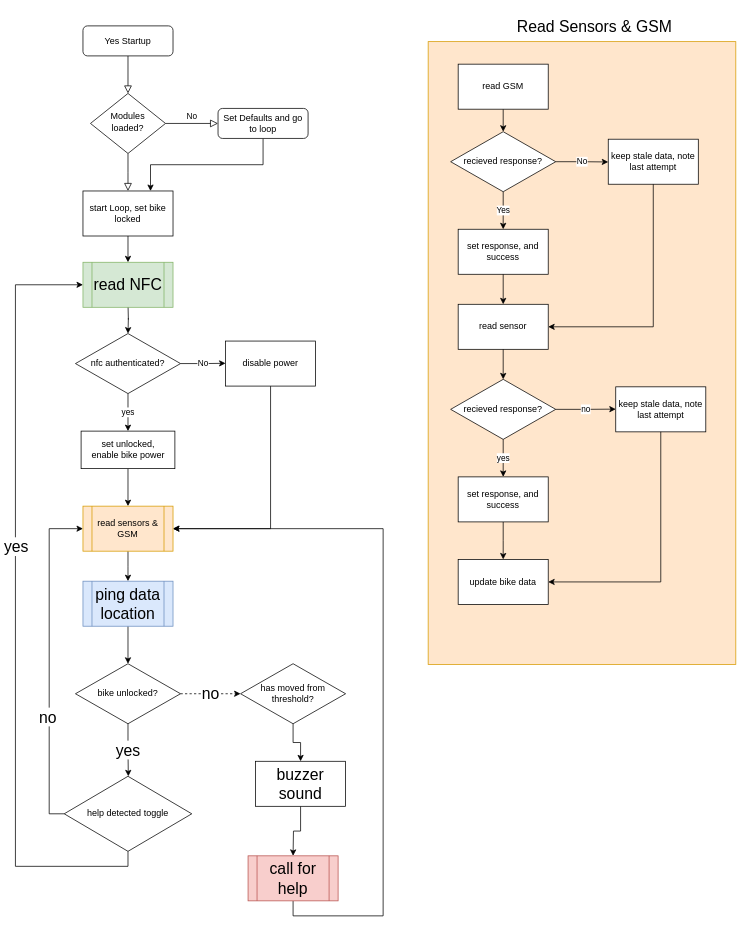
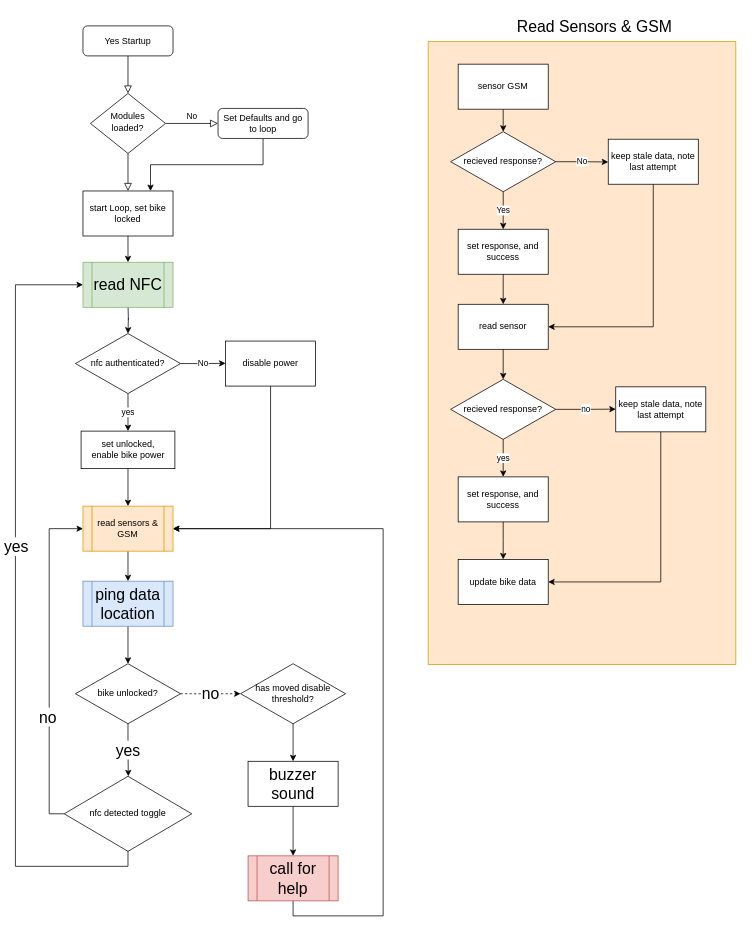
  <mxCell id="0" />
  <mxCell id="1" parent="0" />
  <mxCell id="2" value="" style="rounded=0;html=1;jettySize=auto;orthogonalLoop=1;fontSize=11;endArrow=block;endFill=0;endSize=8;strokeWidth=1;shadow=0;labelBackgroundColor=none;edgeStyle=orthogonalEdgeStyle;" parent="1" source="3" target="6" edge="1"><mxGeometry relative="1" as="geometry" /></mxCell>
  <mxCell id="3" value="Yes Startup" style="rounded=1;whiteSpace=wrap;html=1;fontSize=12;glass=0;strokeWidth=1;shadow=0;" parent="1" vertex="1"><mxGeometry x="110" y="34" width="120" height="40" as="geometry" /></mxCell>
  <mxCell id="4" value="" style="rounded=0;html=1;jettySize=auto;orthogonalLoop=1;fontSize=11;endArrow=block;endFill=0;endSize=8;strokeWidth=1;shadow=0;labelBackgroundColor=none;edgeStyle=orthogonalEdgeStyle;" parent="1" source="6" edge="1"><mxGeometry y="20" relative="1" as="geometry"><mxPoint as="offset" /><mxPoint x="170" y="254" as="targetPoint" /></mxGeometry></mxCell>
  <mxCell id="5" value="No" style="edgeStyle=orthogonalEdgeStyle;rounded=0;html=1;jettySize=auto;orthogonalLoop=1;fontSize=11;endArrow=block;endFill=0;endSize=8;strokeWidth=1;shadow=0;labelBackgroundColor=none;" parent="1" source="6" target="8" edge="1"><mxGeometry y="10" relative="1" as="geometry"><mxPoint as="offset" /></mxGeometry></mxCell>
  <mxCell id="6" value="Modules &lt;br&gt;loaded?" style="rhombus;whiteSpace=wrap;html=1;shadow=0;fontFamily=Helvetica;fontSize=12;align=center;strokeWidth=1;spacing=6;spacingTop=-4;" parent="1" vertex="1"><mxGeometry x="120" y="124" width="100" height="80" as="geometry" /></mxCell>
  <mxCell id="7" style="edgeStyle=orthogonalEdgeStyle;rounded=0;orthogonalLoop=1;jettySize=auto;html=1;exitX=0.5;exitY=1;exitDx=0;exitDy=0;entryX=0.75;entryY=0;entryDx=0;entryDy=0;" parent="1" source="8" target="11" edge="1"><mxGeometry relative="1" as="geometry" /></mxCell>
  <mxCell id="8" value="Set Defaults and go to loop" style="rounded=1;whiteSpace=wrap;html=1;fontSize=12;glass=0;strokeWidth=1;shadow=0;" parent="1" vertex="1"><mxGeometry x="290" y="144" width="120" height="40" as="geometry" /></mxCell>
  <mxCell id="9" style="edgeStyle=orthogonalEdgeStyle;rounded=0;orthogonalLoop=1;jettySize=auto;html=1;exitX=0.5;exitY=1;exitDx=0;exitDy=0;" parent="1" edge="1"><mxGeometry relative="1" as="geometry"><mxPoint x="170" y="444" as="targetPoint" /><mxPoint x="170" y="404" as="sourcePoint" /></mxGeometry></mxCell>
  <mxCell id="10" style="edgeStyle=orthogonalEdgeStyle;rounded=0;orthogonalLoop=1;jettySize=auto;html=1;exitX=0.5;exitY=1;exitDx=0;exitDy=0;entryX=0.5;entryY=0;entryDx=0;entryDy=0;fontSize=21;" parent="1" source="11" target="48" edge="1"><mxGeometry relative="1" as="geometry" /></mxCell>
  <mxCell id="11" value="start Loop, set bike locked" style="rounded=0;whiteSpace=wrap;html=1;" parent="1" vertex="1"><mxGeometry x="110" y="254" width="120" height="60" as="geometry" /></mxCell>
  <mxCell id="12" value="yes" style="edgeStyle=orthogonalEdgeStyle;rounded=0;orthogonalLoop=1;jettySize=auto;html=1;exitX=0.5;exitY=1;exitDx=0;exitDy=0;" parent="1" source="14" edge="1"><mxGeometry relative="1" as="geometry"><mxPoint x="170" y="574" as="targetPoint" /></mxGeometry></mxCell>
  <mxCell id="13" value="No" style="edgeStyle=orthogonalEdgeStyle;rounded=0;orthogonalLoop=1;jettySize=auto;html=1;exitX=1;exitY=0.5;exitDx=0;exitDy=0;" parent="1" source="14" edge="1"><mxGeometry relative="1" as="geometry"><mxPoint x="300" y="483.667" as="targetPoint" /></mxGeometry></mxCell>
  <mxCell id="14" value="nfc authenticated?" style="rhombus;whiteSpace=wrap;html=1;" parent="1" vertex="1"><mxGeometry x="100" y="444" width="140" height="80" as="geometry" /></mxCell>
  <mxCell id="15" style="edgeStyle=orthogonalEdgeStyle;rounded=0;orthogonalLoop=1;jettySize=auto;html=1;exitX=0.5;exitY=1;exitDx=0;exitDy=0;entryX=0.5;entryY=0;entryDx=0;entryDy=0;" parent="1" source="16" target="20" edge="1"><mxGeometry relative="1" as="geometry" /></mxCell>
  <mxCell id="16" value="set unlocked,&lt;br&gt;enable bike power" style="rounded=0;whiteSpace=wrap;html=1;" parent="1" vertex="1"><mxGeometry x="107.5" y="574" width="125" height="50" as="geometry" /></mxCell>
  <mxCell id="17" style="edgeStyle=orthogonalEdgeStyle;rounded=0;orthogonalLoop=1;jettySize=auto;html=1;exitX=0.5;exitY=1;exitDx=0;exitDy=0;entryX=1;entryY=0.5;entryDx=0;entryDy=0;" parent="1" source="18" target="20" edge="1"><mxGeometry relative="1" as="geometry" /></mxCell>
  <mxCell id="18" value="disable power" style="rounded=0;whiteSpace=wrap;html=1;" parent="1" vertex="1"><mxGeometry x="300" y="454" width="120" height="60" as="geometry" /></mxCell>
  <mxCell id="19" style="edgeStyle=orthogonalEdgeStyle;rounded=0;orthogonalLoop=1;jettySize=auto;html=1;exitX=0.5;exitY=1;exitDx=0;exitDy=0;entryX=0.5;entryY=0;entryDx=0;entryDy=0;" parent="1" source="20" edge="1"><mxGeometry relative="1" as="geometry"><mxPoint x="170" y="774" as="targetPoint" /></mxGeometry></mxCell>
  <mxCell id="20" value="read sensors &amp;amp; GSM" style="shape=process;whiteSpace=wrap;html=1;backgroundOutline=1;fillColor=#ffe6cc;strokeColor=#d79b00;" parent="1" vertex="1"><mxGeometry x="110" y="674" width="120" height="60" as="geometry" /></mxCell>
  <mxCell id="21" value="" style="group" parent="1" vertex="1" connectable="0"><mxGeometry x="570" y="20" width="410" height="865" as="geometry" /></mxCell>
  <mxCell id="22" value="" style="group" parent="21" vertex="1" connectable="0"><mxGeometry y="35" width="410" height="830" as="geometry" /></mxCell>
  <mxCell id="23" value="" style="rounded=0;whiteSpace=wrap;html=1;fillColor=#ffe6cc;strokeColor=#d79b00;" parent="22" vertex="1"><mxGeometry width="410" height="830" as="geometry" /></mxCell>
  <mxCell id="24" value="Yes" style="edgeStyle=orthogonalEdgeStyle;rounded=0;orthogonalLoop=1;jettySize=auto;html=1;exitX=0.5;exitY=1;exitDx=0;exitDy=0;" parent="22" source="26" edge="1"><mxGeometry relative="1" as="geometry"><mxPoint x="100" y="250" as="targetPoint" /></mxGeometry></mxCell>
  <mxCell id="25" value="No" style="edgeStyle=orthogonalEdgeStyle;rounded=0;orthogonalLoop=1;jettySize=auto;html=1;exitX=1;exitY=0.5;exitDx=0;exitDy=0;" parent="22" source="26" edge="1"><mxGeometry relative="1" as="geometry"><mxPoint x="240" y="160.333" as="targetPoint" /></mxGeometry></mxCell>
  <mxCell id="26" value="recieved response?" style="rhombus;whiteSpace=wrap;html=1;" parent="22" vertex="1"><mxGeometry x="30" y="120" width="140" height="80" as="geometry" /></mxCell>
  <mxCell id="27" style="edgeStyle=orthogonalEdgeStyle;rounded=0;orthogonalLoop=1;jettySize=auto;html=1;exitX=0.5;exitY=1;exitDx=0;exitDy=0;entryX=0.5;entryY=0;entryDx=0;entryDy=0;" parent="22" source="28" target="26" edge="1"><mxGeometry relative="1" as="geometry" /></mxCell>
- <mxCell id="28" value="read GSM" style="rounded=0;whiteSpace=wrap;html=1;" parent="22" vertex="1"><mxGeometry x="40" y="30" width="120" height="60" as="geometry" /></mxCell>
+ <mxCell id="28" value="sensor GSM" style="rounded=0;whiteSpace=wrap;html=1;" parent="22" vertex="1"><mxGeometry x="40" y="30" width="120" height="60" as="geometry" /></mxCell>
  <mxCell id="29" value="keep stale data, note last attempt" style="rounded=0;whiteSpace=wrap;html=1;" parent="22" vertex="1"><mxGeometry x="240" y="130" width="120" height="60" as="geometry" /></mxCell>
  <mxCell id="30" value="set response, and success" style="rounded=0;whiteSpace=wrap;html=1;" parent="22" vertex="1"><mxGeometry x="40" y="250" width="120" height="60" as="geometry" /></mxCell>
  <mxCell id="31" value="read sensor" style="rounded=0;whiteSpace=wrap;html=1;" parent="22" vertex="1"><mxGeometry x="40" y="350" width="120" height="60" as="geometry" /></mxCell>
  <mxCell id="32" style="edgeStyle=orthogonalEdgeStyle;rounded=0;orthogonalLoop=1;jettySize=auto;html=1;exitX=0.5;exitY=1;exitDx=0;exitDy=0;entryX=1;entryY=0.5;entryDx=0;entryDy=0;" parent="22" source="29" target="31" edge="1"><mxGeometry relative="1" as="geometry" /></mxCell>
  <mxCell id="33" style="edgeStyle=orthogonalEdgeStyle;rounded=0;orthogonalLoop=1;jettySize=auto;html=1;exitX=0.5;exitY=1;exitDx=0;exitDy=0;entryX=0.5;entryY=0;entryDx=0;entryDy=0;" parent="22" source="30" target="31" edge="1"><mxGeometry relative="1" as="geometry" /></mxCell>
  <mxCell id="34" value="no" style="edgeStyle=orthogonalEdgeStyle;rounded=0;orthogonalLoop=1;jettySize=auto;html=1;exitX=1;exitY=0.5;exitDx=0;exitDy=0;" parent="22" source="35" edge="1"><mxGeometry relative="1" as="geometry"><mxPoint x="250" y="489.714" as="targetPoint" /></mxGeometry></mxCell>
  <mxCell id="35" value="recieved response?" style="rhombus;whiteSpace=wrap;html=1;" parent="22" vertex="1"><mxGeometry x="30" y="450" width="140" height="80" as="geometry" /></mxCell>
  <mxCell id="36" style="edgeStyle=orthogonalEdgeStyle;rounded=0;orthogonalLoop=1;jettySize=auto;html=1;exitX=0.5;exitY=1;exitDx=0;exitDy=0;entryX=0.5;entryY=0;entryDx=0;entryDy=0;" parent="22" source="31" target="35" edge="1"><mxGeometry relative="1" as="geometry" /></mxCell>
  <mxCell id="37" style="edgeStyle=orthogonalEdgeStyle;rounded=0;orthogonalLoop=1;jettySize=auto;html=1;exitX=0.5;exitY=1;exitDx=0;exitDy=0;entryX=0.5;entryY=0;entryDx=0;entryDy=0;" parent="22" source="38" edge="1"><mxGeometry relative="1" as="geometry"><mxPoint x="100" y="690.0" as="targetPoint" /></mxGeometry></mxCell>
  <mxCell id="38" value="set response, and success" style="rounded=0;whiteSpace=wrap;html=1;" parent="22" vertex="1"><mxGeometry x="40" y="580" width="120" height="60" as="geometry" /></mxCell>
  <mxCell id="39" value="yes" style="edgeStyle=orthogonalEdgeStyle;rounded=0;orthogonalLoop=1;jettySize=auto;html=1;exitX=0.5;exitY=1;exitDx=0;exitDy=0;entryX=0.5;entryY=0;entryDx=0;entryDy=0;" parent="22" source="35" target="38" edge="1"><mxGeometry relative="1" as="geometry" /></mxCell>
  <mxCell id="40" value="keep stale data, note last attempt" style="rounded=0;whiteSpace=wrap;html=1;" parent="22" vertex="1"><mxGeometry x="250" y="460" width="120" height="60" as="geometry" /></mxCell>
  <mxCell id="41" value="update bike data" style="rounded=0;whiteSpace=wrap;html=1;" parent="22" vertex="1"><mxGeometry x="40" y="690" width="120" height="60" as="geometry" /></mxCell>
  <mxCell id="42" style="edgeStyle=orthogonalEdgeStyle;rounded=0;orthogonalLoop=1;jettySize=auto;html=1;exitX=0.5;exitY=1;exitDx=0;exitDy=0;entryX=1;entryY=0.5;entryDx=0;entryDy=0;" parent="22" source="40" target="41" edge="1"><mxGeometry relative="1" as="geometry" /></mxCell>
  <mxCell id="43" value="Read Sensors &amp;amp; GSM" style="text;html=1;strokeColor=none;fillColor=none;align=center;verticalAlign=middle;whiteSpace=wrap;rounded=0;fontSize=21;" parent="21" vertex="1"><mxGeometry x="97" width="250" height="30" as="geometry" /></mxCell>
  <mxCell id="44" style="edgeStyle=orthogonalEdgeStyle;rounded=0;orthogonalLoop=1;jettySize=auto;html=1;exitX=0.5;exitY=1;exitDx=0;exitDy=0;entryX=0.5;entryY=0;entryDx=0;entryDy=0;fontSize=21;" parent="1" source="45" target="51" edge="1"><mxGeometry relative="1" as="geometry" /></mxCell>
  <mxCell id="45" value="ping data&lt;br&gt;location" style="shape=process;whiteSpace=wrap;html=1;backgroundOutline=1;fontSize=21;fillColor=#dae8fc;strokeColor=#6c8ebf;" parent="1" vertex="1"><mxGeometry x="110" y="774" width="120" height="60" as="geometry" /></mxCell>
  <mxCell id="46" style="edgeStyle=orthogonalEdgeStyle;rounded=0;orthogonalLoop=1;jettySize=auto;html=1;exitX=0.5;exitY=1;exitDx=0;exitDy=0;" edge="1" parent="1" source="47"><mxGeometry relative="1" as="geometry"><mxPoint x="390" y="1140" as="targetPoint" /></mxGeometry></mxCell>
- <mxCell id="47" value="buzzer sound" style="rounded=0;whiteSpace=wrap;html=1;fontSize=21;" parent="1" vertex="1"><mxGeometry x="340" y="1014" width="120" height="60" as="geometry" /></mxCell>
+ <mxCell id="47" value="buzzer sound" style="rounded=0;whiteSpace=wrap;html=1;fontSize=21;" parent="1" vertex="1"><mxGeometry x="330" y="1014" width="120" height="60" as="geometry" /></mxCell>
  <mxCell id="48" value="read NFC" style="shape=process;whiteSpace=wrap;html=1;backgroundOutline=1;fontSize=21;fillColor=#d5e8d4;strokeColor=#82b366;" parent="1" vertex="1"><mxGeometry x="110" y="349" width="120" height="60" as="geometry" /></mxCell>
  <mxCell id="49" value="no" style="edgeStyle=orthogonalEdgeStyle;rounded=0;orthogonalLoop=1;jettySize=auto;html=1;exitX=1;exitY=0.5;exitDx=0;exitDy=0;entryX=0;entryY=0.5;entryDx=0;entryDy=0;fontSize=21;dashed=1;" parent="1" source="51" target="53" edge="1"><mxGeometry relative="1" as="geometry" /></mxCell>
  <mxCell id="50" value="yes" style="edgeStyle=orthogonalEdgeStyle;rounded=0;orthogonalLoop=1;jettySize=auto;html=1;exitX=0.5;exitY=1;exitDx=0;exitDy=0;fontSize=21;" parent="1" source="51" edge="1"><mxGeometry relative="1" as="geometry"><mxPoint x="170.429" y="1034" as="targetPoint" /></mxGeometry></mxCell>
  <mxCell id="51" value="bike unlocked?" style="rhombus;whiteSpace=wrap;html=1;" parent="1" vertex="1"><mxGeometry x="100" y="884" width="140" height="80" as="geometry" /></mxCell>
  <mxCell id="52" style="edgeStyle=orthogonalEdgeStyle;rounded=0;orthogonalLoop=1;jettySize=auto;html=1;exitX=0.5;exitY=1;exitDx=0;exitDy=0;fontSize=21;" parent="1" source="53" target="47" edge="1"><mxGeometry relative="1" as="geometry" /></mxCell>
- <mxCell id="53" value="has moved from threshold?" style="rhombus;whiteSpace=wrap;html=1;" parent="1" vertex="1"><mxGeometry x="320" y="884" width="140" height="80" as="geometry" /></mxCell>
+ <mxCell id="53" value="has moved disable threshold?" style="rhombus;whiteSpace=wrap;html=1;" parent="1" vertex="1"><mxGeometry x="320" y="884" width="140" height="80" as="geometry" /></mxCell>
  <mxCell id="54" style="edgeStyle=orthogonalEdgeStyle;rounded=0;orthogonalLoop=1;jettySize=auto;html=1;exitX=0;exitY=0.5;exitDx=0;exitDy=0;entryX=0;entryY=0.5;entryDx=0;entryDy=0;fontSize=21;" parent="1" source="58" target="20" edge="1"><mxGeometry relative="1" as="geometry" /></mxCell>
  <mxCell id="55" value="no" style="edgeLabel;html=1;align=center;verticalAlign=middle;resizable=0;points=[];fontSize=21;" parent="54" vertex="1" connectable="0"><mxGeometry x="-0.325" y="3" relative="1" as="geometry"><mxPoint as="offset" /></mxGeometry></mxCell>
  <mxCell id="56" style="edgeStyle=orthogonalEdgeStyle;rounded=0;orthogonalLoop=1;jettySize=auto;html=1;exitX=0.5;exitY=1;exitDx=0;exitDy=0;entryX=0;entryY=0.5;entryDx=0;entryDy=0;fontSize=21;" parent="1" source="58" target="48" edge="1"><mxGeometry relative="1" as="geometry"><Array as="points"><mxPoint x="170" y="1154" /><mxPoint x="20" y="1154" /><mxPoint x="20" y="379" /></Array></mxGeometry></mxCell>
  <mxCell id="57" value="yes" style="edgeLabel;html=1;align=center;verticalAlign=middle;resizable=0;points=[];fontSize=21;" parent="56" vertex="1" connectable="0"><mxGeometry x="0.154" relative="1" as="geometry"><mxPoint as="offset" /></mxGeometry></mxCell>
- <mxCell id="58" value="help detected toggle" style="rhombus;whiteSpace=wrap;html=1;" parent="1" vertex="1"><mxGeometry x="85" y="1034" width="170" height="100" as="geometry" /></mxCell>
+ <mxCell id="58" value="nfc detected toggle" style="rhombus;whiteSpace=wrap;html=1;" parent="1" vertex="1"><mxGeometry x="85" y="1034" width="170" height="100" as="geometry" /></mxCell>
  <mxCell id="59" style="edgeStyle=orthogonalEdgeStyle;rounded=0;orthogonalLoop=1;jettySize=auto;html=1;exitX=0.5;exitY=1;exitDx=0;exitDy=0;entryX=1;entryY=0.5;entryDx=0;entryDy=0;" edge="1" parent="1" source="60" target="20"><mxGeometry relative="1" as="geometry"><mxPoint x="470" y="790" as="targetPoint" /><Array as="points"><mxPoint x="390" y="1220" /><mxPoint x="510" y="1220" /><mxPoint x="510" y="704" /></Array></mxGeometry></mxCell>
  <mxCell id="60" value="call for help" style="shape=process;whiteSpace=wrap;html=1;backgroundOutline=1;fontSize=21;fillColor=#f8cecc;strokeColor=#b85450;" vertex="1" parent="1"><mxGeometry x="330" y="1140" width="120" height="60" as="geometry" /></mxCell>
